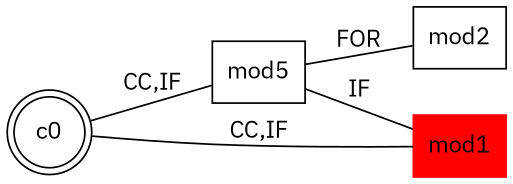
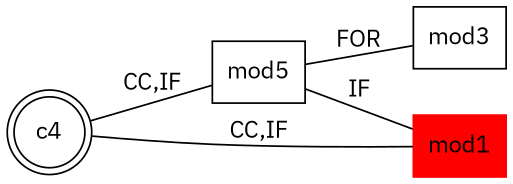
  graph {
    fontname="IBM Plex Sans"
    rankdir=LR
    node [fontname="IBM Plex Sans" shape=rectangle]
    edge [fontname="IBM Plex Sans"]
-   c0 [shape=doublecircle]
+   c0 [shape=doublecircle label=c4]
    n2 [label=mod5]
    mod1 [color=red style=filled]
-   mod3 [label=mod2]
+   mod3
    c0 -- n2 [label="CC,IF"]
    c0 -- mod1 [label="CC,IF"]
    n2 -- mod1 [label=IF]
    n2 -- mod3 [label=FOR]
  }
